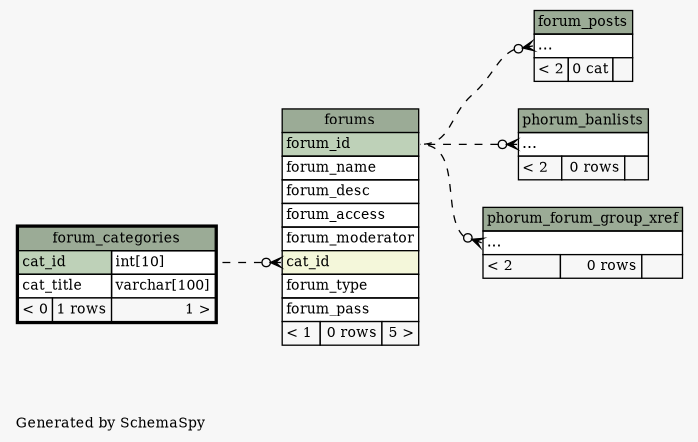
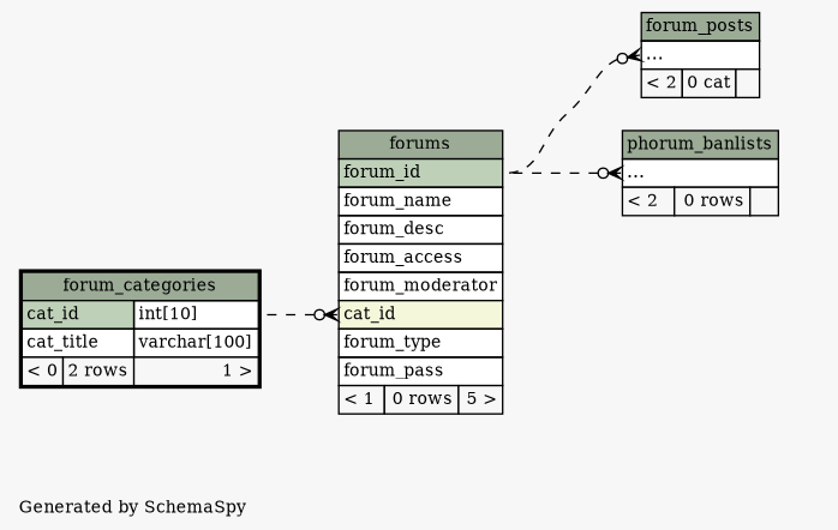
  digraph {
    bgcolor="#f7f7f7"
    fontname="DejaVu Serif"
    fontsize=11
    label="\nGenerated by SchemaSpy"
    labeljust=l
    nodesep=0.18
    rankdir=RL
    ranksep=0.46
    node [fontname="DejaVu Serif" fontsize=11 shape=plaintext]
    edge [arrowhead=none arrowsize=0.8 arrowtail=crowodot dir=back fontname="DejaVu Serif" headport="forum_id:e" style=dashed tailport="elipses:w"]
    n1 [label=<     <TABLE BORDER="0" CELLBORDER="1" CELLSPACING="0" BGCOLOR="#ffffff">       <TR><TD COLSPAN="3" BGCOLOR="#9bab96" ALIGN="CENTER">forum_posts</TD></TR>       <TR><TD PORT="elipses" COLSPAN="3" ALIGN="LEFT">...</TD></TR>       <TR><TD ALIGN="LEFT" BGCOLOR="#f7f7f7">&lt; 2</TD><TD ALIGN="RIGHT" BGCOLOR="#f7f7f7">0 cat</TD><TD ALIGN="RIGHT" BGCOLOR="#f7f7f7">  </TD></TR>     </TABLE>>]
    n2 [label=<     <TABLE BORDER="0" CELLBORDER="1" CELLSPACING="0" BGCOLOR="#ffffff">       <TR><TD COLSPAN="3" BGCOLOR="#9bab96" ALIGN="CENTER">forums</TD></TR>       <TR><TD PORT="forum_id" COLSPAN="3" BGCOLOR="#bed1b8" ALIGN="LEFT">forum_id</TD></TR>       <TR><TD PORT="forum_name" COLSPAN="3" ALIGN="LEFT">forum_name</TD></TR>       <TR><TD PORT="forum_desc" COLSPAN="3" ALIGN="LEFT">forum_desc</TD></TR>       <TR><TD PORT="forum_access" COLSPAN="3" ALIGN="LEFT">forum_access</TD></TR>       <TR><TD PORT="forum_moderator" COLSPAN="3" ALIGN="LEFT">forum_moderator</TD></TR>       <TR><TD PORT="cat_id" COLSPAN="3" BGCOLOR="#f4f7da" ALIGN="LEFT">cat_id</TD></TR>       <TR><TD PORT="forum_type" COLSPAN="3" ALIGN="LEFT">forum_type</TD></TR>       <TR><TD PORT="forum_pass" COLSPAN="3" ALIGN="LEFT">forum_pass</TD></TR>       <TR><TD ALIGN="LEFT" BGCOLOR="#f7f7f7">&lt; 1</TD><TD ALIGN="RIGHT" BGCOLOR="#f7f7f7">0 rows</TD><TD ALIGN="RIGHT" BGCOLOR="#f7f7f7">5 &gt;</TD></TR>     </TABLE>>]
-   n3 [label=<     <TABLE BORDER="2" CELLBORDER="1" CELLSPACING="0" BGCOLOR="#ffffff">       <TR><TD COLSPAN="3" BGCOLOR="#9bab96" ALIGN="CENTER">forum_categories</TD></TR>       <TR><TD PORT="cat_id" COLSPAN="2" BGCOLOR="#bed1b8" ALIGN="LEFT">cat_id</TD><TD PORT="cat_id.type" ALIGN="LEFT">int[10]</TD></TR>       <TR><TD PORT="cat_title" COLSPAN="2" ALIGN="LEFT">cat_title</TD><TD PORT="cat_title.type" ALIGN="LEFT">varchar[100]</TD></TR>       <TR><TD ALIGN="LEFT" BGCOLOR="#f7f7f7">&lt; 0</TD><TD ALIGN="RIGHT" BGCOLOR="#f7f7f7">1 rows</TD><TD ALIGN="RIGHT" BGCOLOR="#f7f7f7">1 &gt;</TD></TR>     </TABLE>>]
+   n3 [label=<     <TABLE BORDER="2" CELLBORDER="1" CELLSPACING="0" BGCOLOR="#ffffff">       <TR><TD COLSPAN="3" BGCOLOR="#9bab96" ALIGN="CENTER">forum_categories</TD></TR>       <TR><TD PORT="cat_id" COLSPAN="2" BGCOLOR="#bed1b8" ALIGN="LEFT">cat_id</TD><TD PORT="cat_id.type" ALIGN="LEFT">int[10]</TD></TR>       <TR><TD PORT="cat_title" COLSPAN="2" ALIGN="LEFT">cat_title</TD><TD PORT="cat_title.type" ALIGN="LEFT">varchar[100]</TD></TR>       <TR><TD ALIGN="LEFT" BGCOLOR="#f7f7f7">&lt; 0</TD><TD ALIGN="RIGHT" BGCOLOR="#f7f7f7">2 rows</TD><TD ALIGN="RIGHT" BGCOLOR="#f7f7f7">1 &gt;</TD></TR>     </TABLE>>]
    n4 [label=<     <TABLE BORDER="0" CELLBORDER="1" CELLSPACING="0" BGCOLOR="#ffffff">       <TR><TD COLSPAN="3" BGCOLOR="#9bab96" ALIGN="CENTER">phorum_banlists</TD></TR>       <TR><TD PORT="elipses" COLSPAN="3" ALIGN="LEFT">...</TD></TR>       <TR><TD ALIGN="LEFT" BGCOLOR="#f7f7f7">&lt; 2</TD><TD ALIGN="RIGHT" BGCOLOR="#f7f7f7">0 rows</TD><TD ALIGN="RIGHT" BGCOLOR="#f7f7f7">  </TD></TR>     </TABLE>>]
-   n5 [label=<     <TABLE BORDER="0" CELLBORDER="1" CELLSPACING="0" BGCOLOR="#ffffff">       <TR><TD COLSPAN="3" BGCOLOR="#9bab96" ALIGN="CENTER">phorum_forum_group_xref</TD></TR>       <TR><TD PORT="elipses" COLSPAN="3" ALIGN="LEFT">...</TD></TR>       <TR><TD ALIGN="LEFT" BGCOLOR="#f7f7f7">&lt; 2</TD><TD ALIGN="RIGHT" BGCOLOR="#f7f7f7">0 rows</TD><TD ALIGN="RIGHT" BGCOLOR="#f7f7f7">  </TD></TR>     </TABLE>>]
    n1 -> n2
    n2 -> n3 [headport="cat_id.type:e" tailport="cat_id:w"]
    n4 -> n2
-   n5 -> n2
  }
